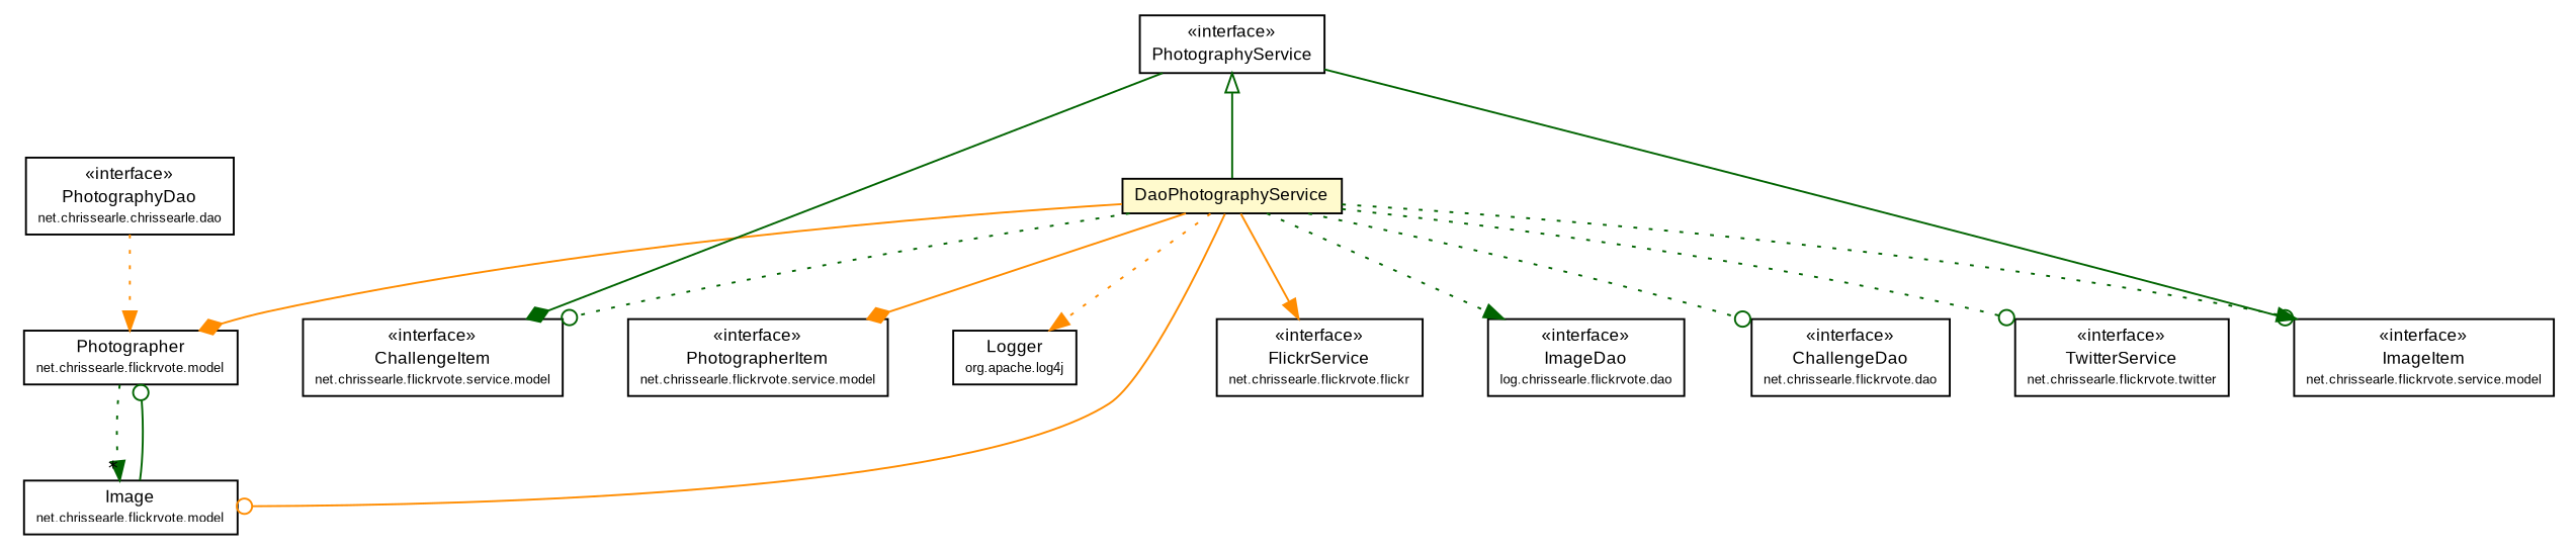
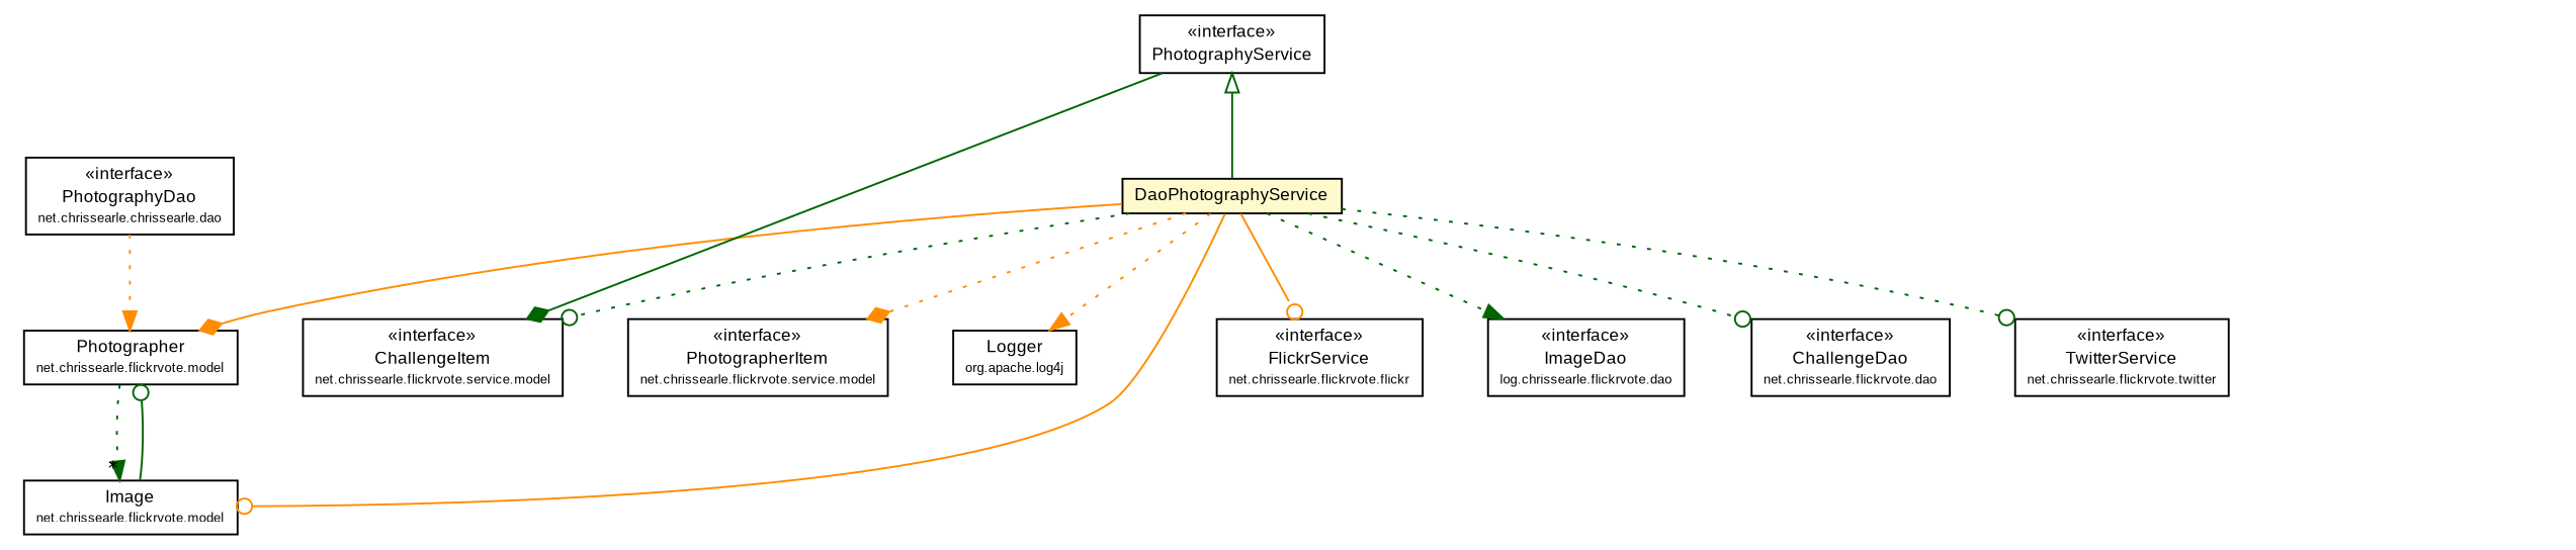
  digraph {
    fontname="Liberation Sans"
    node [fontcolor=black fontname="Liberation Sans" fontsize=9.0 shape=plaintext]
    edge [arrowhead=normal color=darkgreen fontcolor=black fontname="Liberation Sans" fontsize=10.0 headport=p labelfontname=Helvetica labelfontsize=10 style=dotted tailport=p]
    n1 [label=<<table border="0" cellborder="1" cellspacing="0" cellpadding="2" port="p" href="../model/Photographer.html"> 		<tr><td><table border="0" cellspacing="0" cellpadding="1"> 			<tr><td> Photographer </td></tr> 			<tr><td><font point-size="7.0"> net.chrissearle.flickrvote.model </font></td></tr> 		</table></td></tr> 		</table>>]
    n2 [label=<<table border="0" cellborder="1" cellspacing="0" cellpadding="2" port="p" href="../model/Image.html"> 		<tr><td><table border="0" cellspacing="0" cellpadding="1"> 			<tr><td> Image </td></tr> 			<tr><td><font point-size="7.0"> net.chrissearle.flickrvote.model </font></td></tr> 		</table></td></tr> 		</table>>]
    n3 [label=<<table border="0" cellborder="1" cellspacing="0" cellpadding="2" port="p" href="../flickr/FlickrService.html"> 		<tr><td><table border="0" cellspacing="0" cellpadding="1"> 			<tr><td> &laquo;interface&raquo; </td></tr> 			<tr><td> FlickrService </td></tr> 			<tr><td><font point-size="7.0"> net.chrissearle.flickrvote.flickr </font></td></tr> 		</table></td></tr> 		</table>>]
    n4 [label=<<table border="0" cellborder="1" cellspacing="0" cellpadding="2" port="p" href="../dao/PhotographyDao.html"> 		<tr><td><table border="0" cellspacing="0" cellpadding="1"> 			<tr><td> &laquo;interface&raquo; </td></tr> 			<tr><td> PhotographyDao </td></tr> 			<tr><td><font point-size="7.0"> net.chrissearle.chrissearle.dao </font></td></tr> 		</table></td></tr> 		</table>>]
    n5 [label=<<table border="0" cellborder="1" cellspacing="0" cellpadding="2" port="p" href="../dao/ImageDao.html"> 		<tr><td><table border="0" cellspacing="0" cellpadding="1"> 			<tr><td> &laquo;interface&raquo; </td></tr> 			<tr><td> ImageDao </td></tr> 			<tr><td><font point-size="7.0"> log.chrissearle.flickrvote.dao </font></td></tr> 		</table></td></tr> 		</table>>]
    n6 [label=<<table border="0" cellborder="1" cellspacing="0" cellpadding="2" port="p" href="../dao/ChallengeDao.html"> 		<tr><td><table border="0" cellspacing="0" cellpadding="1"> 			<tr><td> &laquo;interface&raquo; </td></tr> 			<tr><td> ChallengeDao </td></tr> 			<tr><td><font point-size="7.0"> net.chrissearle.flickrvote.dao </font></td></tr> 		</table></td></tr> 		</table>>]
    n7 [label=<<table border="0" cellborder="1" cellspacing="0" cellpadding="2" port="p" href="../twitter/TwitterService.html"> 		<tr><td><table border="0" cellspacing="0" cellpadding="1"> 			<tr><td> &laquo;interface&raquo; </td></tr> 			<tr><td> TwitterService </td></tr> 			<tr><td><font point-size="7.0"> net.chrissearle.flickrvote.twitter </font></td></tr> 		</table></td></tr> 		</table>>]
    n8 [label=<<table border="0" cellborder="1" cellspacing="0" cellpadding="2" port="p" bgcolor="lemonChiffon" href="./DaoPhotographyService.html"> 		<tr><td><table border="0" cellspacing="0" cellpadding="1"> 			<tr><td> DaoPhotographyService </td></tr> 		</table></td></tr> 		</table>>]
    n9 [label=<<table border="0" cellborder="1" cellspacing="0" cellpadding="2" port="p" href="./model/PhotographerItem.html"> 		<tr><td><table border="0" cellspacing="0" cellpadding="1"> 			<tr><td> &laquo;interface&raquo; </td></tr> 			<tr><td> PhotographerItem </td></tr> 			<tr><td><font point-size="7.0"> net.chrissearle.flickrvote.service.model </font></td></tr> 		</table></td></tr> 		</table>>]
-   n10 [label=<<table border="0" cellborder="1" cellspacing="0" cellpadding="2" port="p" href="./model/ImageItem.html"> 		<tr><td><table border="0" cellspacing="0" cellpadding="1"> 			<tr><td> &laquo;interface&raquo; </td></tr> 			<tr><td> ImageItem </td></tr> 			<tr><td><font point-size="7.0"> net.chrissearle.flickrvote.service.model </font></td></tr> 		</table></td></tr> 		</table>>]
    n11 [label=<<table border="0" cellborder="1" cellspacing="0" cellpadding="2" port="p" href="./model/ChallengeItem.html"> 		<tr><td><table border="0" cellspacing="0" cellpadding="1"> 			<tr><td> &laquo;interface&raquo; </td></tr> 			<tr><td> ChallengeItem </td></tr> 			<tr><td><font point-size="7.0"> net.chrissearle.flickrvote.service.model </font></td></tr> 		</table></td></tr> 		</table>>]
    n12 [label=<<table border="0" cellborder="1" cellspacing="0" cellpadding="2" port="p"> 		<tr><td><table border="0" cellspacing="0" cellpadding="1"> 			<tr><td> Logger </td></tr> 			<tr><td><font point-size="7.0"> org.apache.log4j </font></td></tr> 		</table></td></tr> 		</table>>]
    n13 [label=<<table border="0" cellborder="1" cellspacing="0" cellpadding="2" port="p" href="./PhotographyService.html"> 		<tr><td><table border="0" cellspacing="0" cellpadding="1"> 			<tr><td> &laquo;interface&raquo; </td></tr> 			<tr><td> PhotographyService </td></tr> 		</table></td></tr> 		</table>>]
    n1 -> n2 [headlabel="*"]
    n2 -> n1 [arrowhead=odot style=solid]
    n4 -> n1 [color=darkorange]
    n8 -> n1 [arrowhead=diamond color=darkorange style=solid]
    n8 -> n2 [arrowhead=odot color=darkorange style=solid]
-   n8 -> n3 [color=darkorange style=solid]
+   n8 -> n3 [arrowhead=odot color=darkorange style=solid]
    n8 -> n5
    n8 -> n6 [arrowhead=odot]
    n8 -> n7 [arrowhead=odot]
-   n8 -> n9 [arrowhead=diamond color=darkorange style=solid]
-   n8 -> n10
+   n8 -> n9 [arrowhead=diamond color=darkorange]
    n8 -> n11 [arrowhead=odot]
    n8 -> n12 [color=darkorange]
    n13 -> n8 [arrowtail=empty dir=back fontsize=10 style=solid arrowhead="" fontcolor=""]
-   n13 -> n10 [arrowhead=odot style=solid]
    n13 -> n11 [arrowhead=diamond style=solid]
  }
